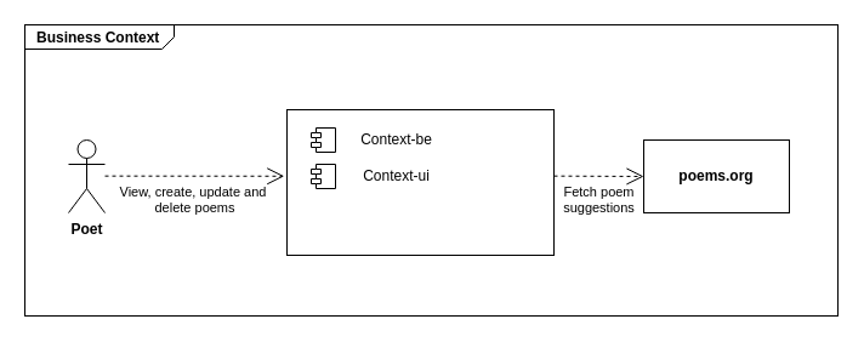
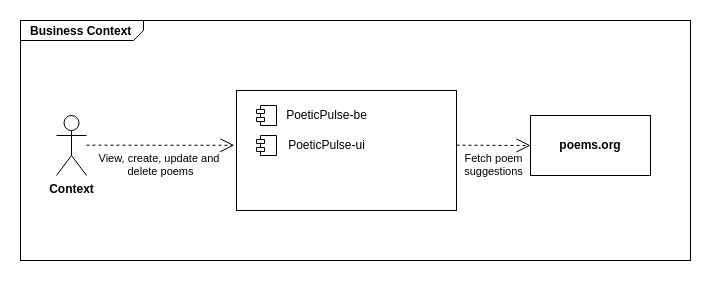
  <mxCell id="0" />
  <mxCell id="1" parent="0" />
  <mxCell id="2" value="&lt;p style=&quot;margin:0px;margin-top:4px;margin-left:10px;text-align:left;&quot;&gt;&lt;b&gt;Business Context&lt;/b&gt;&lt;/p&gt;" style="html=1;shape=mxgraph.sysml.package;labelX=123.17;align=left;spacingLeft=10;overflow=fill;recursiveResize=0;" vertex="1" parent="1"><mxGeometry x="20" y="20" width="670" height="240" as="geometry" /></mxCell>
- <mxCell id="3" value="&lt;b&gt;Poet&lt;/b&gt;" style="shape=umlActor;html=1;verticalLabelPosition=bottom;verticalAlign=top;align=center;" vertex="1" parent="2"><mxGeometry x="36" y="95" width="30" height="60" as="geometry" /></mxCell>
+ <mxCell id="3" value="&lt;b&gt;Context&lt;/b&gt;" style="shape=umlActor;html=1;verticalLabelPosition=bottom;verticalAlign=top;align=center;" vertex="1" parent="2"><mxGeometry x="36" y="95" width="30" height="60" as="geometry" /></mxCell>
  <mxCell id="4" value="View, create, update and&lt;span style=&quot;background-color: initial;&quot;&gt;&amp;nbsp;&lt;/span&gt;&lt;div&gt;&lt;span style=&quot;background-color: initial;&quot;&gt;delete poems&lt;/span&gt;&lt;/div&gt;" style="strokeColor=inherit;fillColor=inherit;gradientColor=inherit;edgeStyle=none;endArrow=open;dashed=1;verticalAlign=top;labelBackgroundColor=none;endSize=12;html=1;rounded=0;entryX=-0.01;entryY=0.376;entryDx=0;entryDy=0;entryPerimeter=0;" edge="1" parent="2"><mxGeometry relative="1" as="geometry"><mxPoint x="66" y="124.66" as="sourcePoint" /><mxPoint x="213.8" y="124.78" as="targetPoint" /></mxGeometry></mxCell>
  <mxCell id="5" value="" style="strokeColor=inherit;fillColor=inherit;gradientColor=inherit;shape=rect;fontStyle=1;html=1;whiteSpace=wrap;align=center;" vertex="1" parent="2"><mxGeometry x="216" y="70" width="220" height="120" as="geometry" /></mxCell>
  <mxCell id="6" value="" style="shape=component;jettyWidth=8;jettyHeight=4;" vertex="1" parent="2"><mxGeometry x="236" y="85" width="20" height="20" as="geometry" /></mxCell>
  <mxCell id="7" value="" style="shape=component;jettyWidth=8;jettyHeight=4;" vertex="1" parent="2"><mxGeometry x="236" y="115" width="20" height="20" as="geometry" /></mxCell>
- <mxCell id="8" value="Context-ui" style="text;html=1;align=center;verticalAlign=middle;resizable=0;points=[];autosize=1;strokeColor=none;fillColor=none;" vertex="1" parent="2"><mxGeometry x="256" y="110" width="100" height="30" as="geometry" /></mxCell>
- <mxCell id="9" value="Context-be" style="text;html=1;align=center;verticalAlign=middle;resizable=0;points=[];autosize=1;strokeColor=none;fillColor=none;" vertex="1" parent="2"><mxGeometry x="256" y="80" width="100" height="30" as="geometry" /></mxCell>
+ <mxCell id="8" value="PoeticPulse-ui" style="text;html=1;align=center;verticalAlign=middle;resizable=0;points=[];autosize=1;strokeColor=none;fillColor=none;" vertex="1" parent="2"><mxGeometry x="256" y="110" width="100" height="30" as="geometry" /></mxCell>
+ <mxCell id="9" value="PoeticPulse-be" style="text;html=1;align=center;verticalAlign=middle;resizable=0;points=[];autosize=1;strokeColor=none;fillColor=none;" vertex="1" parent="2"><mxGeometry x="256" y="80" width="100" height="30" as="geometry" /></mxCell>
  <mxCell id="10" value="poems.org" style="strokeColor=inherit;fillColor=inherit;gradientColor=inherit;shape=rect;fontStyle=1;html=1;whiteSpace=wrap;align=center;" vertex="1" parent="2"><mxGeometry x="510" y="95" width="120" height="60" as="geometry" /></mxCell>
  <mxCell id="11" value="Fetch poem&lt;div&gt;suggestions&lt;/div&gt;" style="strokeColor=inherit;fillColor=inherit;gradientColor=inherit;edgeStyle=none;endArrow=open;dashed=1;verticalAlign=top;labelBackgroundColor=none;endSize=12;html=1;rounded=0;" edge="1" parent="2"><mxGeometry relative="1" as="geometry"><mxPoint x="436" y="124.66" as="sourcePoint" /><mxPoint x="510" y="125" as="targetPoint" /></mxGeometry></mxCell>
